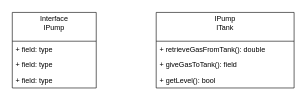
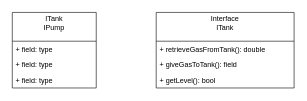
  <mxCell id="0" />
  <mxCell id="1" parent="0" />
- <mxCell id="2" value="Interface&#10;IPump&#10;" style="swimlane;fontStyle=0;childLayout=stackLayout;horizontal=1;startSize=48;fillColor=none;horizontalStack=0;resizeParent=1;resizeParentMax=0;resizeLast=0;collapsible=1;marginBottom=0;" vertex="1" parent="1"><mxGeometry x="20" y="20" width="140" height="126" as="geometry" /></mxCell>
+ <mxCell id="2" value="ITank&#10;IPump&#10;" style="swimlane;fontStyle=0;childLayout=stackLayout;horizontal=1;startSize=48;fillColor=none;horizontalStack=0;resizeParent=1;resizeParentMax=0;resizeLast=0;collapsible=1;marginBottom=0;" vertex="1" parent="1"><mxGeometry x="20" y="20" width="140" height="126" as="geometry" /></mxCell>
  <mxCell id="3" value="+ field: type" style="text;strokeColor=none;fillColor=none;align=left;verticalAlign=top;spacingLeft=4;spacingRight=4;overflow=hidden;rotatable=0;points=[[0,0.5],[1,0.5]];portConstraint=eastwest;" vertex="1" parent="2"><mxGeometry y="48" width="140" height="26" as="geometry" /></mxCell>
  <mxCell id="4" value="+ field: type" style="text;strokeColor=none;fillColor=none;align=left;verticalAlign=top;spacingLeft=4;spacingRight=4;overflow=hidden;rotatable=0;points=[[0,0.5],[1,0.5]];portConstraint=eastwest;" vertex="1" parent="2"><mxGeometry y="74" width="140" height="26" as="geometry" /></mxCell>
  <mxCell id="5" value="+ field: type" style="text;strokeColor=none;fillColor=none;align=left;verticalAlign=top;spacingLeft=4;spacingRight=4;overflow=hidden;rotatable=0;points=[[0,0.5],[1,0.5]];portConstraint=eastwest;" vertex="1" parent="2"><mxGeometry y="100" width="140" height="26" as="geometry" /></mxCell>
- <mxCell id="6" value="IPump&#10;ITank&#10;" style="swimlane;fontStyle=0;childLayout=stackLayout;horizontal=1;startSize=48;fillColor=none;horizontalStack=0;resizeParent=1;resizeParentMax=0;resizeLast=0;collapsible=1;marginBottom=0;" vertex="1" parent="1"><mxGeometry x="260" y="20" width="230" height="126" as="geometry" /></mxCell>
+ <mxCell id="6" value="Interface&#10;ITank&#10;" style="swimlane;fontStyle=0;childLayout=stackLayout;horizontal=1;startSize=48;fillColor=none;horizontalStack=0;resizeParent=1;resizeParentMax=0;resizeLast=0;collapsible=1;marginBottom=0;" vertex="1" parent="1"><mxGeometry x="260" y="20" width="230" height="126" as="geometry" /></mxCell>
  <mxCell id="7" value="+ retrieveGasFromTank(): double " style="text;strokeColor=none;fillColor=none;align=left;verticalAlign=top;spacingLeft=4;spacingRight=4;overflow=hidden;rotatable=0;points=[[0,0.5],[1,0.5]];portConstraint=eastwest;" vertex="1" parent="6"><mxGeometry y="48" width="230" height="26" as="geometry" /></mxCell>
  <mxCell id="8" value="+ giveGasToTank(): field" style="text;strokeColor=none;fillColor=none;align=left;verticalAlign=top;spacingLeft=4;spacingRight=4;overflow=hidden;rotatable=0;points=[[0,0.5],[1,0.5]];portConstraint=eastwest;" vertex="1" parent="6"><mxGeometry y="74" width="230" height="26" as="geometry" /></mxCell>
  <mxCell id="9" value="+ getLevel(): bool" style="text;strokeColor=none;fillColor=none;align=left;verticalAlign=top;spacingLeft=4;spacingRight=4;overflow=hidden;rotatable=0;points=[[0,0.5],[1,0.5]];portConstraint=eastwest;" vertex="1" parent="6"><mxGeometry y="100" width="230" height="26" as="geometry" /></mxCell>
